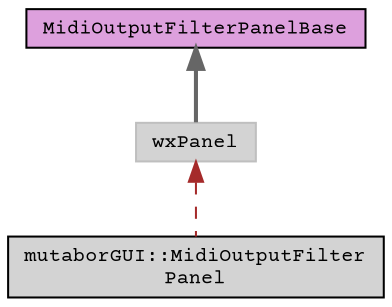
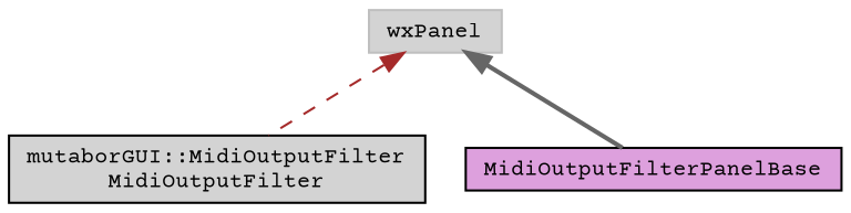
  digraph {
    fontname="Courier Prime"
    node [color=black fillcolor=lightgrey fontname="Courier Prime" fontsize=10 shape=record style=filled]
    edge [dir=back fontname="Courier Prime" fontsize=10 labelfontname=Sans labelfontsize=10]
-   n1 [fontcolor=black height=0.2 label="mutaborGUI::MidiOutputFilter\lPanel" width=0.4]
+   n1 [fontcolor=black height=0.2 label="mutaborGUI::MidiOutputFilter\lMidiOutputFilter" width=0.4]
    n2 [fillcolor=plum height=0.2 label=MidiOutputFilterPanelBase width=0.4]
    n3 [color=grey75 height=0.2 label=wxPanel width=0.4]
    n3 -> n1 [color=brown style=dashed]
-   n2 -> n3 [color=gray40 style=bold]
+   n3 -> n2 [color=gray40 style=bold]
  }
